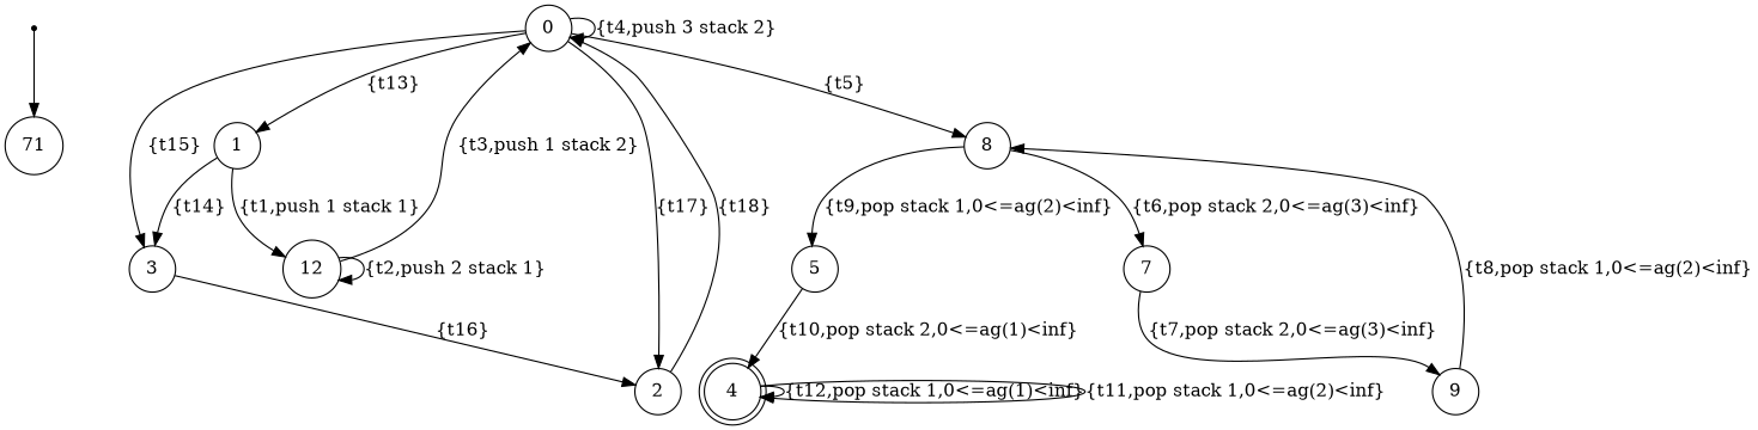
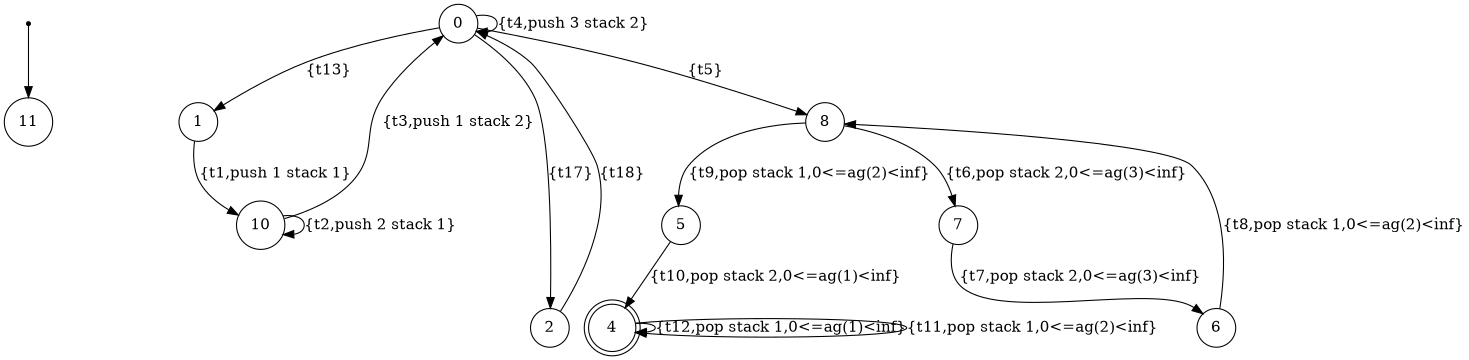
  digraph {
    node [shape=circle]
    qi0 [shape=point]
-   11 [label=71]
+   11
    4 [shape=doublecircle]
-   10 [label=12]
+   10
    n5 [label=0]
    2
-   3
    1
    8
    5
    7
-   6 [label=9]
+   6
    qi0 -> 11
    4 -> 4 [label="{t12,pop stack 1,0<=ag(1)<inf}"]
    4 -> 4 [label="{t11,pop stack 1,0<=ag(2)<inf}"]
    10 -> 10 [label="{t2,push 2 stack 1}"]
    10 -> n5 [label="{t3,push 1 stack 2}"]
    n5 -> n5 [label="{t4,push 3 stack 2}"]
    n5 -> 2 [label="{t17}"]
-   n5 -> 3 [label="{t15}"]
    n5 -> 1 [label="{t13}"]
    n5 -> 8 [label="{t5}"]
    2 -> n5 [label="{t18}"]
-   3 -> 2 [label="{t16}"]
    1 -> 10 [label="{t1,push 1 stack 1}"]
-   1 -> 3 [label="{t14}"]
    8 -> 5 [label="{t9,pop stack 1,0<=ag(2)<inf}"]
    8 -> 7 [label="{t6,pop stack 2,0<=ag(3)<inf}"]
    5 -> 4 [label="{t10,pop stack 2,0<=ag(1)<inf}"]
    7 -> 6 [label="{t7,pop stack 2,0<=ag(3)<inf}"]
    6 -> 8 [label="{t8,pop stack 1,0<=ag(2)<inf}"]
  }
